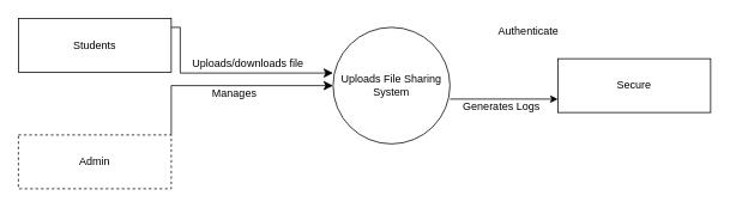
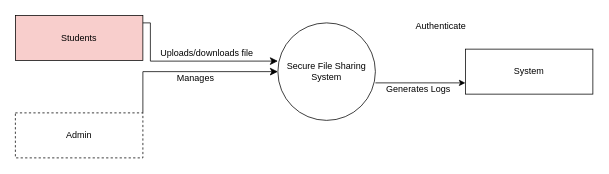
  <mxCell id="0" />
  <mxCell id="1" parent="0" />
- <mxCell id="2" value="Students" style="rounded=0;whiteSpace=wrap;html=1;" vertex="1" parent="1"><mxGeometry x="20" y="20" width="170" height="60" as="geometry" /></mxCell>
+ <mxCell id="2" value="Students" style="rounded=0;whiteSpace=wrap;html=1;fillColor=#f8cecc;" vertex="1" parent="1"><mxGeometry x="20" y="20" width="170" height="60" as="geometry" /></mxCell>
  <mxCell id="3" value="Admin" style="rounded=0;whiteSpace=wrap;html=1;dashed=1;" vertex="1" parent="1"><mxGeometry x="20" y="150" width="170" height="60" as="geometry" /></mxCell>
- <mxCell id="4" value="Uploads File Sharing System" style="ellipse;whiteSpace=wrap;html=1;aspect=fixed;" vertex="1" parent="1"><mxGeometry x="370" y="30" width="130" height="130" as="geometry" /></mxCell>
- <mxCell id="5" value="Secure" style="rounded=0;whiteSpace=wrap;html=1;" vertex="1" parent="1"><mxGeometry x="620" y="65" width="170" height="60" as="geometry" /></mxCell>
+ <mxCell id="4" value="Secure File Sharing System" style="ellipse;whiteSpace=wrap;html=1;aspect=fixed;" vertex="1" parent="1"><mxGeometry x="370" y="30" width="130" height="130" as="geometry" /></mxCell>
+ <mxCell id="5" value="System" style="rounded=0;whiteSpace=wrap;html=1;" vertex="1" parent="1"><mxGeometry x="620" y="65" width="170" height="60" as="geometry" /></mxCell>
  <mxCell id="6" value="" style="edgeStyle=segmentEdgeStyle;endArrow=classic;html=1;curved=0;rounded=0;endSize=8;startSize=8;sourcePerimeterSpacing=0;targetPerimeterSpacing=0;entryX=0;entryY=0.392;entryDx=0;entryDy=0;entryPerimeter=0;" edge="1" parent="1" target="4"><mxGeometry width="100" relative="1" as="geometry"><mxPoint x="190" y="30" as="sourcePoint" /><mxPoint x="250" y="70" as="targetPoint" /><Array as="points"><mxPoint x="200" y="30" /><mxPoint x="200" y="81" /></Array></mxGeometry></mxCell>
  <mxCell id="7" value="" style="edgeStyle=segmentEdgeStyle;endArrow=classic;html=1;curved=0;rounded=0;endSize=8;startSize=8;sourcePerimeterSpacing=0;targetPerimeterSpacing=0;" edge="1" parent="1" source="3" target="4"><mxGeometry width="100" relative="1" as="geometry"><mxPoint x="140" y="150" as="sourcePoint" /><mxPoint x="290" y="190" as="targetPoint" /><Array as="points"><mxPoint x="190" y="95" /></Array></mxGeometry></mxCell>
  <mxCell id="8" value="" style="edgeStyle=none;orthogonalLoop=1;jettySize=auto;html=1;rounded=0;entryX=0;entryY=0.75;entryDx=0;entryDy=0;" edge="1" parent="1" target="5"><mxGeometry width="100" relative="1" as="geometry"><mxPoint x="500" y="110" as="sourcePoint" /><mxPoint x="600" y="110" as="targetPoint" /><Array as="points" /></mxGeometry></mxCell>
  <mxCell id="9" value="Uploads/downloads file" style="text;html=1;align=center;verticalAlign=middle;resizable=0;points=[];autosize=1;strokeColor=none;fillColor=none;" vertex="1" parent="1"><mxGeometry x="200" y="55" width="150" height="30" as="geometry" /></mxCell>
  <mxCell id="10" value="Manages" style="text;html=1;align=center;verticalAlign=middle;resizable=0;points=[];autosize=1;strokeColor=none;fillColor=none;" vertex="1" parent="1"><mxGeometry x="225" y="89" width="70" height="30" as="geometry" /></mxCell>
  <mxCell id="11" value="Authenticate" style="text;html=1;align=center;verticalAlign=middle;resizable=0;points=[];autosize=1;strokeColor=none;fillColor=none;" vertex="1" parent="1"><mxGeometry x="542" y="20" width="90" height="30" as="geometry" /></mxCell>
  <mxCell id="12" value="Generates Logs" style="text;html=1;align=center;verticalAlign=middle;resizable=0;points=[];autosize=1;strokeColor=none;fillColor=none;" vertex="1" parent="1"><mxGeometry x="502" y="104" width="110" height="30" as="geometry" /></mxCell>
